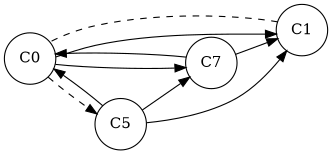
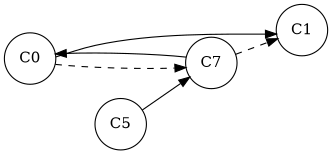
  digraph {
    nodesep="“4”"
    rankdir=LR
    node [shape=circle]
    n1 [label=C0]
    C1
    n3 [label=C7]
    C5
    n1 -> C1
-   n1 -> n3 [style=solid]
-   n1 -> C5 [style=dashed]
-   C1 -> n1 [dir=none style=dashed]
+   n1 -> n3 [style=dashed]
    n3 -> n1
-   n3 -> C1
-   C5 -> n1
-   C5 -> C1
+   n3 -> C1 [style=dashed]
    C5 -> n3
  }
